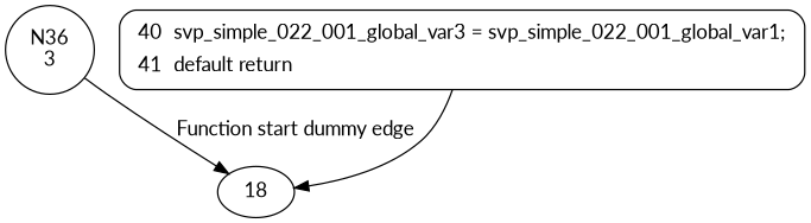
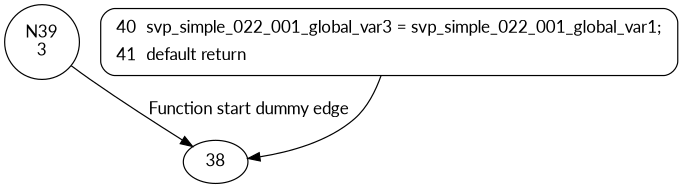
  digraph {
    fontname=Lato
    node [fontname=Lato]
    edge [fontname=Lato]
-   n1 [label="N36\n3" shape=circle]
-   38 [label=18]
+   n1 [label="N39\n3" shape=circle]
+   38
    n3 [fillcolor=white label=<<table border="0" cellborder="0" cellpadding="3" bgcolor="white"><tr><td align="right">40</td><td align="left">svp_simple_022_001_global_var3 = svp_simple_022_001_global_var1;</td></tr><tr><td align="right">41</td><td align="left">default return</td></tr></table>> penwidth=1 shape=Mrecord style="filled,bold"]
    n1 -> 38 [label="Function start dummy edge"]
    n3 -> 38
  }
